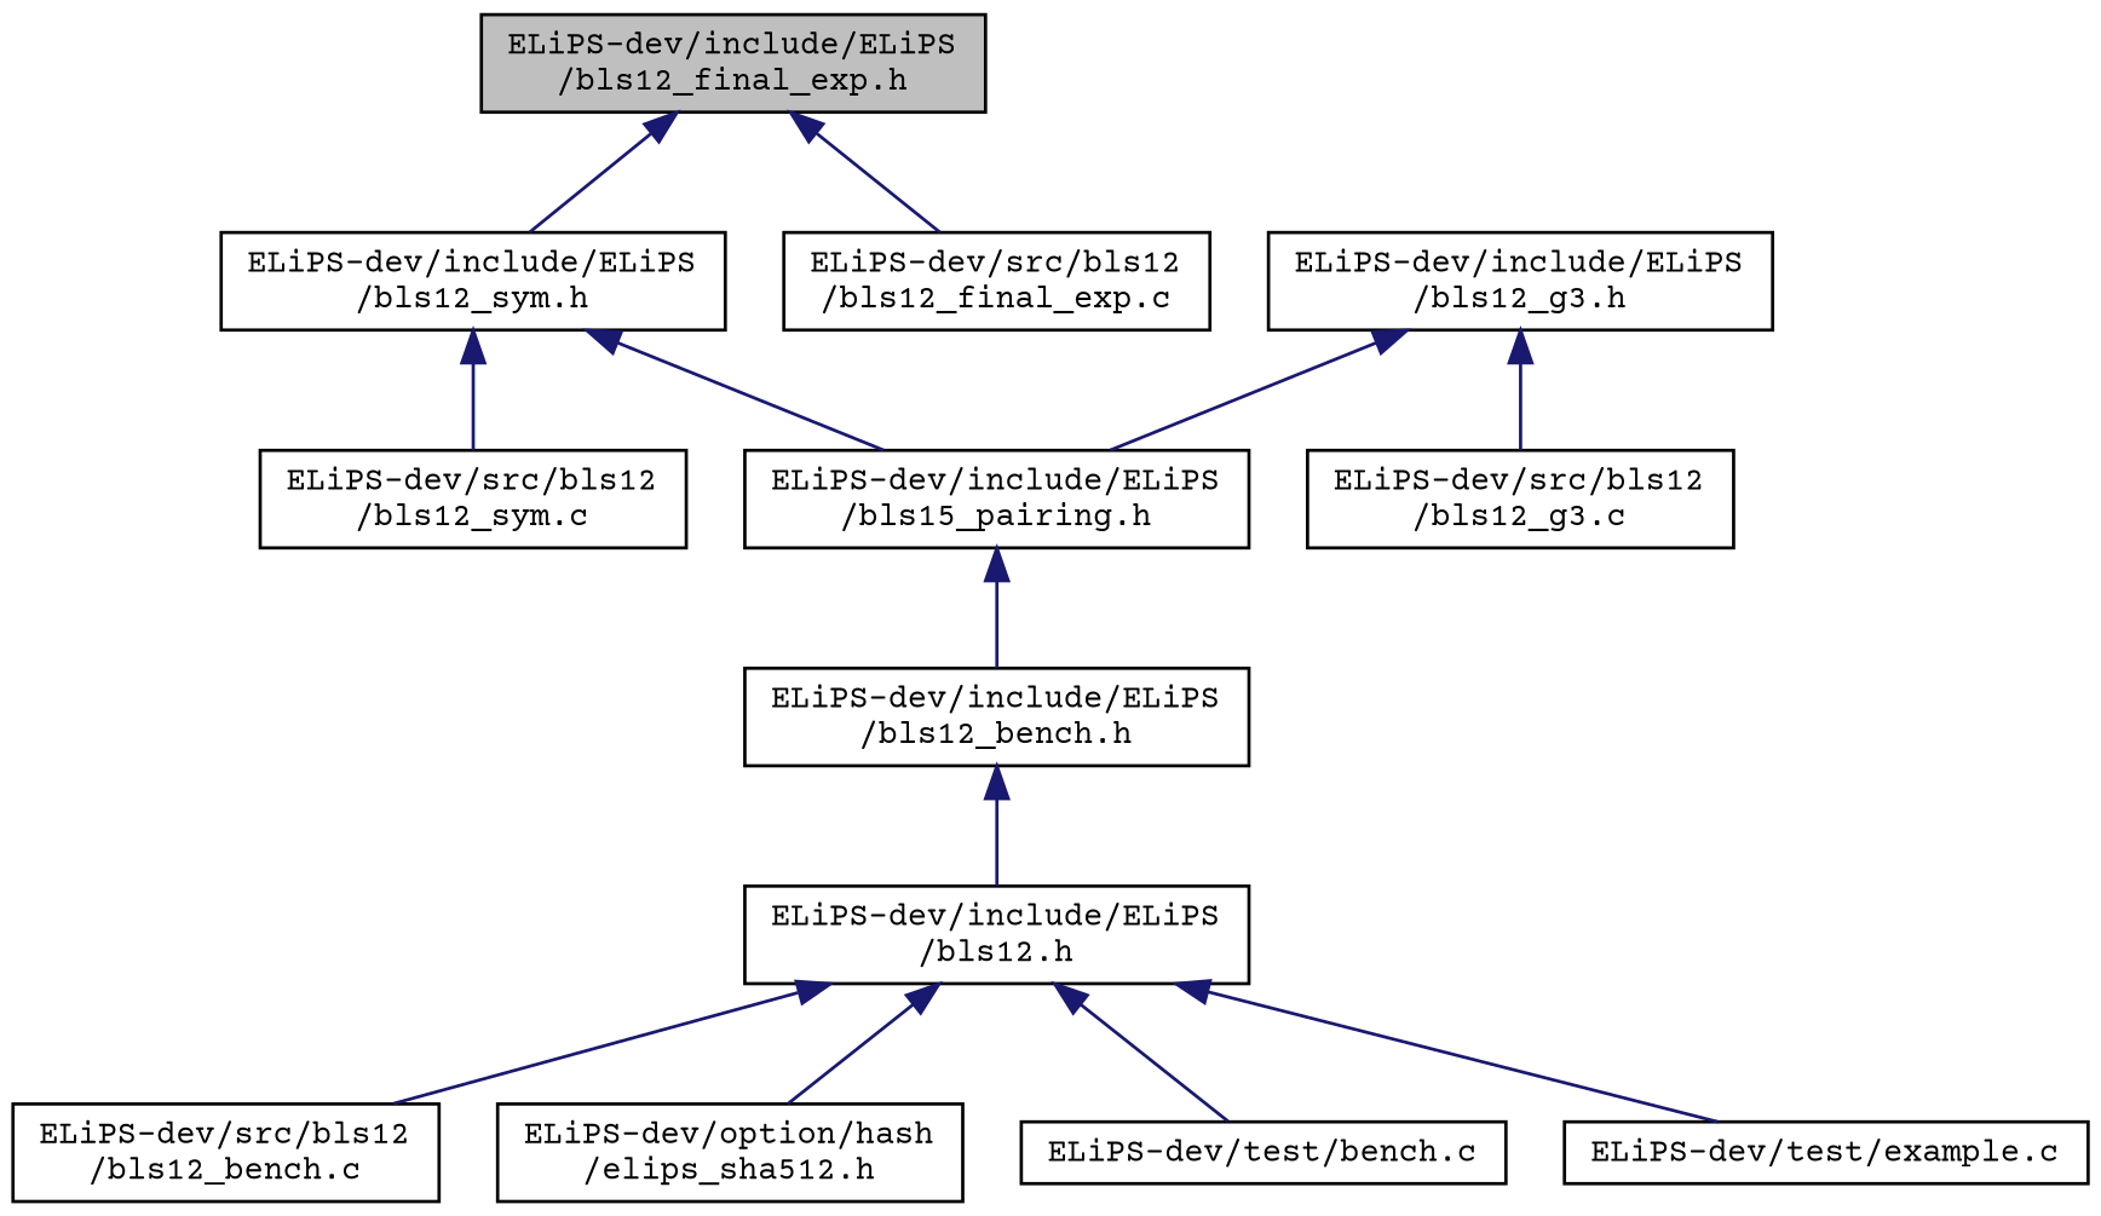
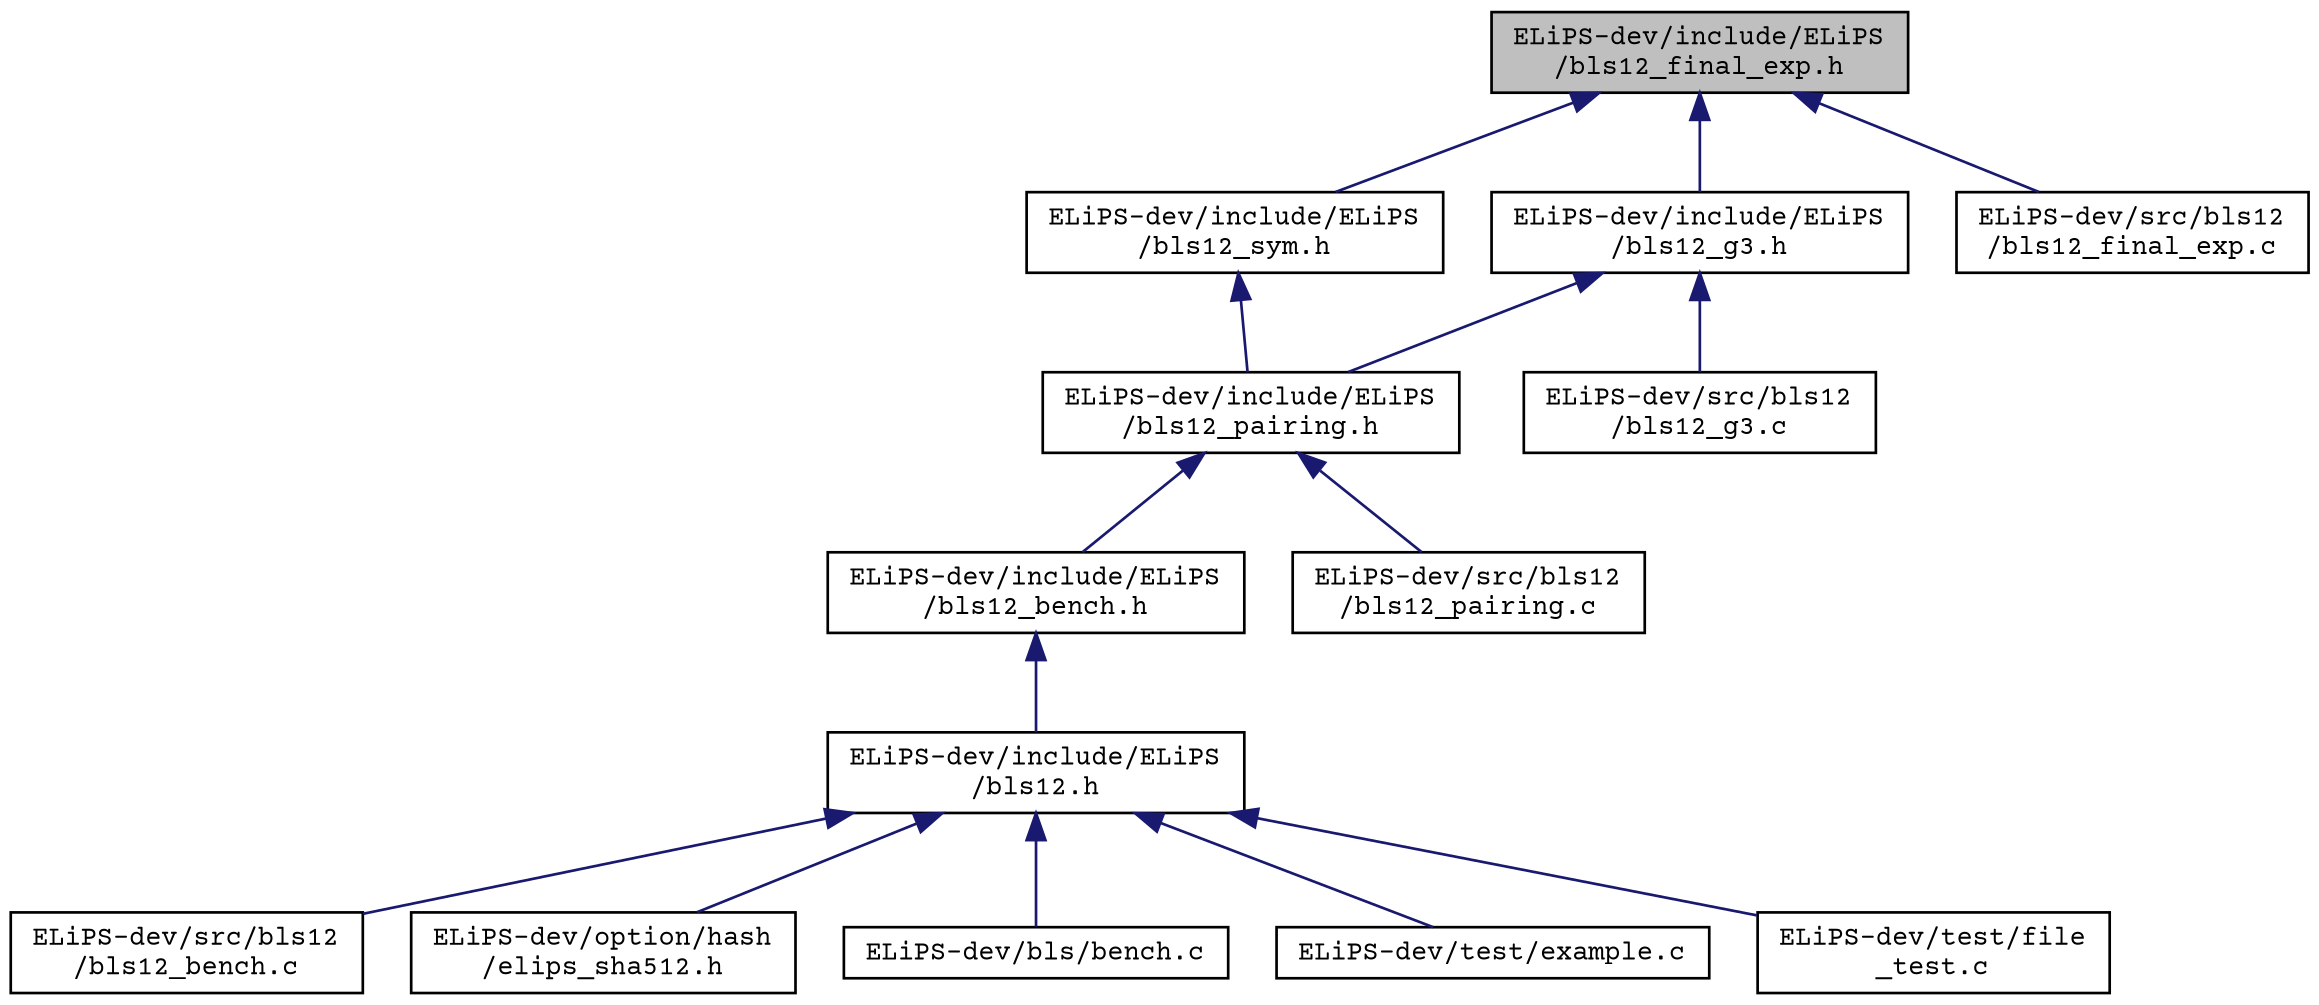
  digraph {
    fontname="Courier Prime"
    node [color=black fillcolor=white fontname="Courier Prime" fontsize=10 shape=record style=filled]
    edge [color=midnightblue dir=back fontname="Courier Prime" fontsize=10 labelfontname=Helvetica labelfontsize=10 style=solid]
    n1 [fillcolor=grey75 fontcolor=black height=0.2 label="ELiPS-dev/include/ELiPS\l/bls12_final_exp.h" width=0.4]
    n2 [height=0.2 label="ELiPS-dev/include/ELiPS\l/bls12_g3.h" width=0.4]
    n3 [height=0.2 label="ELiPS-dev/include/ELiPS\l/bls12_sym.h" width=0.4]
    n4 [height=0.2 label="ELiPS-dev/src/bls12\l/bls12_final_exp.c" width=0.4]
-   n5 [height=0.2 label="ELiPS-dev/include/ELiPS\l/bls15_pairing.h" width=0.4]
+   n5 [height=0.2 label="ELiPS-dev/include/ELiPS\l/bls12_pairing.h" width=0.4]
    n6 [height=0.2 label="ELiPS-dev/src/bls12\l/bls12_g3.c" width=0.4]
    n7 [height=0.2 label="ELiPS-dev/include/ELiPS\l/bls12_bench.h" width=0.4]
-   n9 [height=0.2 label="ELiPS-dev/src/bls12\l/bls12_sym.c" width=0.4]
+   n8 [height=0.2 label="ELiPS-dev/src/bls12\l/bls12_pairing.c" width=0.4]
    n10 [height=0.2 label="ELiPS-dev/include/ELiPS\l/bls12.h" width=0.4]
    n11 [height=0.2 label="ELiPS-dev/src/bls12\l/bls12_bench.c" width=0.4]
    n12 [height=0.2 label="ELiPS-dev/option/hash\l/elips_sha512.h" width=0.4]
-   n13 [height=0.2 label="ELiPS-dev/test/bench.c" width=0.4]
+   n13 [height=0.2 label="ELiPS-dev/bls/bench.c" width=0.4]
    n14 [height=0.2 label="ELiPS-dev/test/example.c" width=0.4]
+   n15 [height=0.2 label="ELiPS-dev/test/file\l_test.c" width=0.4]
+   n1 -> n2
    n1 -> n3
    n1 -> n4
    n2 -> n5
    n2 -> n6
    n3 -> n5
-   n3 -> n9
    n5 -> n7
+   n5 -> n8
    n7 -> n10
    n10 -> n11
    n10 -> n12
    n10 -> n13
    n10 -> n14
+   n10 -> n15
  }
